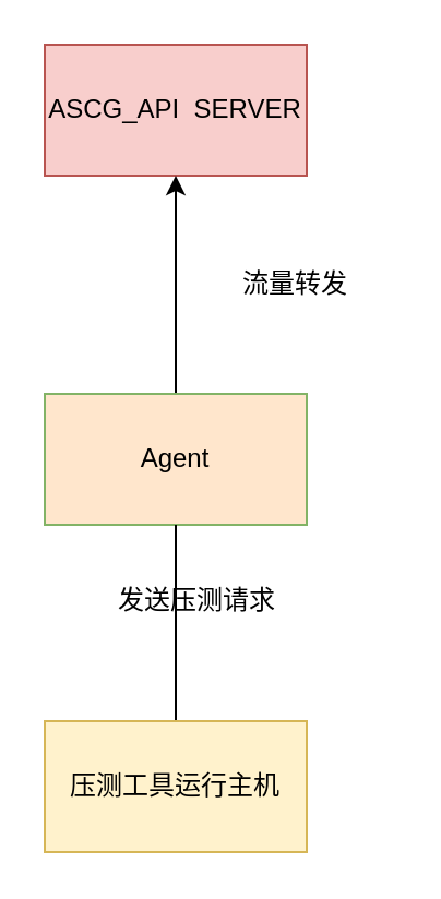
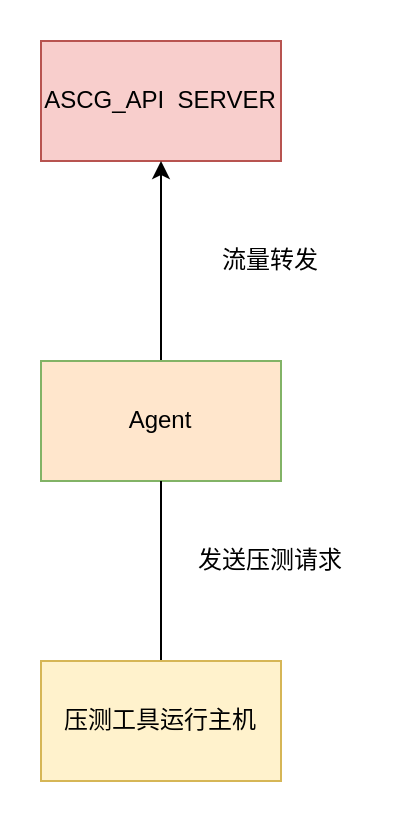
  <mxCell id="0" />
  <mxCell id="1" parent="0" />
  <mxCell id="2" value="ASCG_API&amp;nbsp; SERVER" style="rounded=0;whiteSpace=wrap;html=1;fillColor=#f8cecc;strokeColor=#b85450;" vertex="1" parent="1"><mxGeometry x="20" y="20" width="120" height="60" as="geometry" /></mxCell>
  <mxCell id="3" style="edgeStyle=orthogonalEdgeStyle;rounded=0;orthogonalLoop=1;jettySize=auto;html=1;exitX=0.5;exitY=0;exitDx=0;exitDy=0;" edge="1" parent="1" source="4" target="2"><mxGeometry relative="1" as="geometry" /></mxCell>
  <mxCell id="4" value="Agent" style="rounded=0;whiteSpace=wrap;html=1;fillColor=#ffe6cc;strokeColor=#82b366;" vertex="1" parent="1"><mxGeometry x="20" y="180" width="120" height="60" as="geometry" /></mxCell>
  <mxCell id="5" style="edgeStyle=orthogonalEdgeStyle;rounded=0;orthogonalLoop=1;jettySize=auto;html=1;exitX=0.5;exitY=0;exitDx=0;exitDy=0;entryX=0.5;entryY=1;entryDx=0;entryDy=0;endArrow=none;" edge="1" parent="1" source="6" target="4"><mxGeometry relative="1" as="geometry" /></mxCell>
  <mxCell id="6" value="压测工具运行主机" style="rounded=0;whiteSpace=wrap;html=1;fillColor=#fff2cc;strokeColor=#d6b656;" vertex="1" parent="1"><mxGeometry x="20" y="330" width="120" height="60" as="geometry" /></mxCell>
- <mxCell id="7" value="发送压测请求" style="text;html=1;strokeColor=none;fillColor=none;align=center;verticalAlign=middle;whiteSpace=wrap;rounded=0;" vertex="1" parent="1"><mxGeometry x="45" y="265" width="90" height="20" as="geometry" /></mxCell>
+ <mxCell id="7" value="发送压测请求" style="text;html=1;strokeColor=none;fillColor=none;align=center;verticalAlign=middle;whiteSpace=wrap;rounded=0;" vertex="1" parent="1"><mxGeometry x="90" y="270" width="90" height="20" as="geometry" /></mxCell>
  <mxCell id="8" value="流量转发" style="text;html=1;strokeColor=none;fillColor=none;align=center;verticalAlign=middle;whiteSpace=wrap;rounded=0;" vertex="1" parent="1"><mxGeometry x="90" y="120" width="90" height="20" as="geometry" /></mxCell>
  <mxCell id="9" style="edgeStyle=orthogonalEdgeStyle;rounded=0;orthogonalLoop=1;jettySize=auto;html=1;exitX=0.5;exitY=1;exitDx=0;exitDy=0;" edge="1" parent="1" source="7" target="7"><mxGeometry relative="1" as="geometry" /></mxCell>
